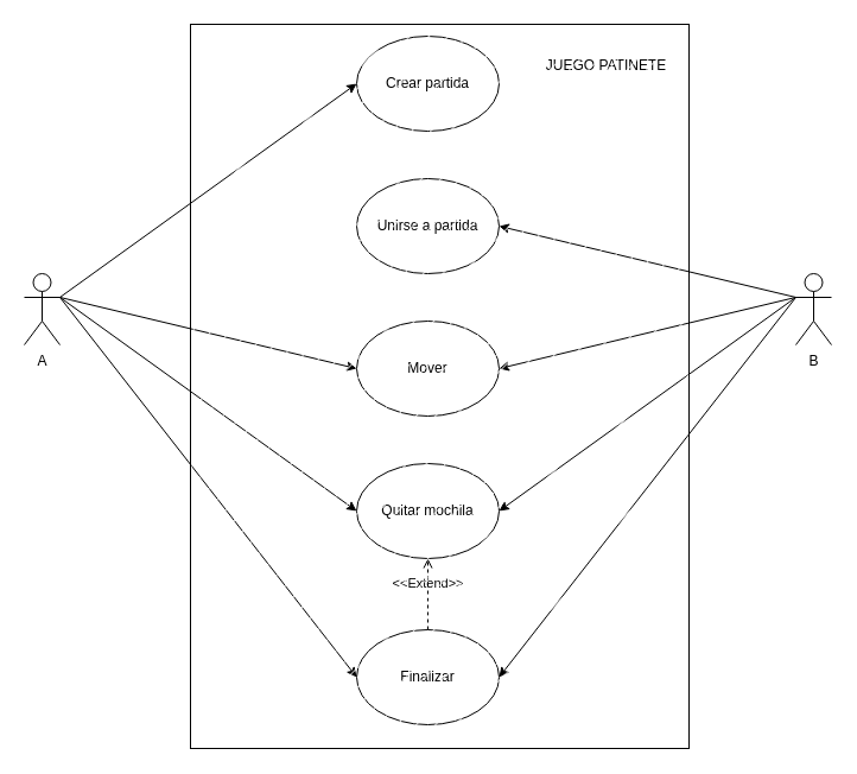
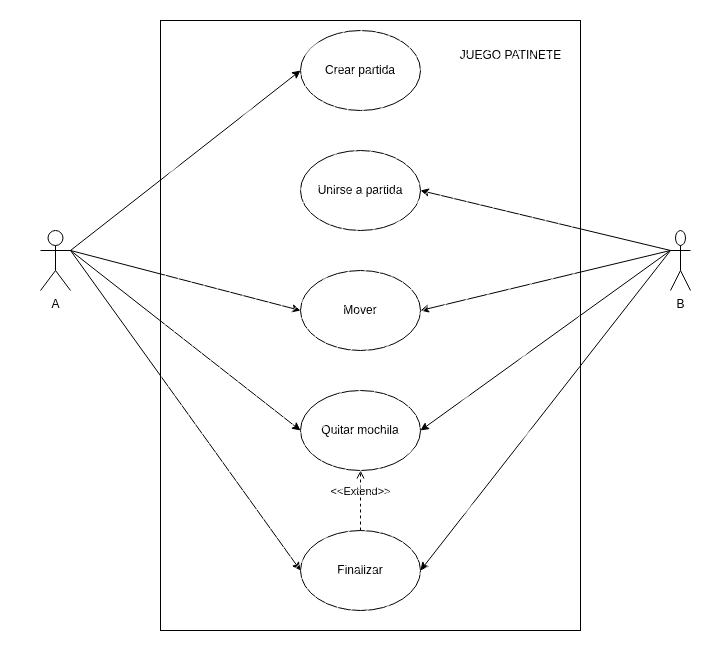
  <mxCell id="0" />
  <mxCell id="1" parent="0" />
  <mxCell id="2" style="edgeStyle=none;rounded=0;orthogonalLoop=1;jettySize=auto;html=1;exitX=1;exitY=0.333;exitDx=0;exitDy=0;exitPerimeter=0;entryX=0;entryY=0.5;entryDx=0;entryDy=0;" parent="1" source="6" target="11" edge="1"><mxGeometry relative="1" as="geometry" /></mxCell>
  <mxCell id="3" style="edgeStyle=none;rounded=0;orthogonalLoop=1;jettySize=auto;html=1;exitX=1;exitY=0.333;exitDx=0;exitDy=0;exitPerimeter=0;entryX=0;entryY=0.5;entryDx=0;entryDy=0;" parent="1" source="6" target="13" edge="1"><mxGeometry relative="1" as="geometry" /></mxCell>
  <mxCell id="4" style="edgeStyle=none;rounded=0;orthogonalLoop=1;jettySize=auto;html=1;exitX=1;exitY=0.333;exitDx=0;exitDy=0;exitPerimeter=0;entryX=0;entryY=0.5;entryDx=0;entryDy=0;" parent="1" source="6" target="14" edge="1"><mxGeometry relative="1" as="geometry" /></mxCell>
  <mxCell id="5" style="edgeStyle=none;rounded=0;orthogonalLoop=1;jettySize=auto;html=1;exitX=1;exitY=0.333;exitDx=0;exitDy=0;exitPerimeter=0;entryX=0;entryY=0.5;entryDx=0;entryDy=0;" parent="1" source="6" target="16" edge="1"><mxGeometry relative="1" as="geometry" /></mxCell>
- <mxCell id="6" value="A" style="shape=umlActor;verticalLabelPosition=bottom;verticalAlign=top;html=1;outlineConnect=0;" parent="1" vertex="1"><mxGeometry x="20" y="230" width="30" height="60" as="geometry" /></mxCell>
+ <mxCell id="6" value="A" style="shape=umlActor;verticalLabelPosition=bottom;verticalAlign=top;html=1;outlineConnect=0;" parent="1" vertex="1"><mxGeometry x="40" y="230" width="30" height="60" as="geometry" /></mxCell>
  <mxCell id="7" style="edgeStyle=none;rounded=0;orthogonalLoop=1;jettySize=auto;html=1;exitX=0;exitY=0.333;exitDx=0;exitDy=0;exitPerimeter=0;entryX=1;entryY=0.5;entryDx=0;entryDy=0;" parent="1" source="10" target="12" edge="1"><mxGeometry relative="1" as="geometry" /></mxCell>
  <mxCell id="8" style="edgeStyle=none;rounded=0;orthogonalLoop=1;jettySize=auto;html=1;exitX=0;exitY=0.333;exitDx=0;exitDy=0;exitPerimeter=0;entryX=1;entryY=0.5;entryDx=0;entryDy=0;" parent="1" source="10" target="13" edge="1"><mxGeometry relative="1" as="geometry" /></mxCell>
  <mxCell id="9" style="edgeStyle=none;rounded=0;orthogonalLoop=1;jettySize=auto;html=1;exitX=0;exitY=0.333;exitDx=0;exitDy=0;exitPerimeter=0;entryX=1;entryY=0.5;entryDx=0;entryDy=0;" parent="1" source="10" target="14" edge="1"><mxGeometry relative="1" as="geometry" /></mxCell>
- <mxCell id="10" value="B" style="shape=umlActor;verticalLabelPosition=bottom;verticalAlign=top;html=1;outlineConnect=0;" parent="1" vertex="1"><mxGeometry x="670" y="230" width="30" height="60" as="geometry" /></mxCell>
+ <mxCell id="10" value="B" style="shape=umlActor;verticalLabelPosition=bottom;verticalAlign=top;html=1;outlineConnect=0;" parent="1" vertex="1"><mxGeometry x="670" y="230" width="20" height="60" as="geometry" /></mxCell>
  <mxCell id="11" value="Crear partida" style="ellipse;whiteSpace=wrap;html=1;" parent="1" vertex="1"><mxGeometry x="300" y="30" width="120" height="80" as="geometry" /></mxCell>
  <mxCell id="12" value="Unirse a partida" style="ellipse;whiteSpace=wrap;html=1;" parent="1" vertex="1"><mxGeometry x="300" y="150" width="120" height="80" as="geometry" /></mxCell>
  <mxCell id="13" value="Mover" style="ellipse;whiteSpace=wrap;html=1;" parent="1" vertex="1"><mxGeometry x="300" y="270" width="120" height="80" as="geometry" /></mxCell>
  <mxCell id="14" value="Finalizar" style="ellipse;whiteSpace=wrap;html=1;" parent="1" vertex="1"><mxGeometry x="300" y="530" width="120" height="80" as="geometry" /></mxCell>
  <mxCell id="15" value="&amp;lt;&amp;lt;Extend&amp;gt;&amp;gt;" style="html=1;verticalAlign=bottom;labelBackgroundColor=none;endArrow=open;endFill=0;dashed=1;rounded=0;entryX=0.5;entryY=1;entryDx=0;entryDy=0;exitX=0.5;exitY=0;exitDx=0;exitDy=0;" parent="1" source="14" target="16" edge="1"><mxGeometry width="160" relative="1" as="geometry"><mxPoint x="280" y="260" as="sourcePoint" /><mxPoint x="440" y="260" as="targetPoint" /></mxGeometry></mxCell>
  <mxCell id="16" value="Quitar mochila" style="ellipse;whiteSpace=wrap;html=1;" parent="1" vertex="1"><mxGeometry x="300" y="390" width="120" height="80" as="geometry" /></mxCell>
  <mxCell id="17" value="JUEGO PATINETE" style="text;html=1;align=center;verticalAlign=middle;resizable=0;points=[];autosize=1;strokeColor=none;fillColor=none;" parent="1" vertex="1"><mxGeometry x="450" y="40" width="120" height="30" as="geometry" /></mxCell>
  <mxCell id="18" style="edgeStyle=none;rounded=0;orthogonalLoop=1;jettySize=auto;html=1;exitX=0;exitY=0.333;exitDx=0;exitDy=0;exitPerimeter=0;entryX=1;entryY=0.5;entryDx=0;entryDy=0;" edge="1" parent="1" source="10" target="16"><mxGeometry relative="1" as="geometry" /></mxCell>
  <mxCell id="19" value="" style="rounded=0;whiteSpace=wrap;html=1;fillStyle=hatch;movable=1;resizable=1;rotatable=1;deletable=1;editable=1;locked=0;connectable=1;" vertex="1" parent="1"><mxGeometry x="160" y="20" width="420" height="610" as="geometry" /></mxCell>
